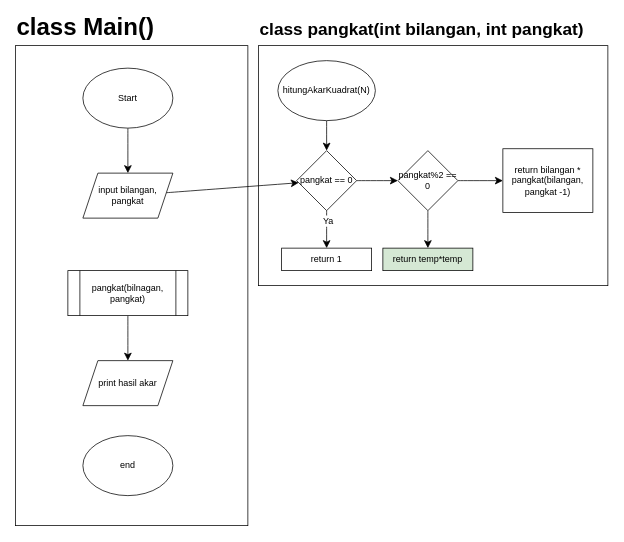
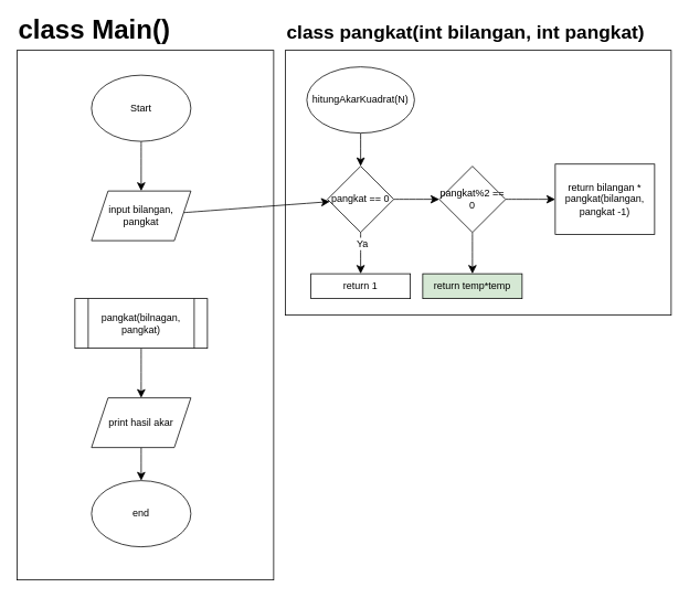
  <mxCell id="0" />
  <mxCell id="1" parent="0" />
  <mxCell id="2" value="" style="group" vertex="1" connectable="0" parent="1"><mxGeometry x="20" y="20" width="310" height="680" as="geometry" /></mxCell>
  <mxCell id="3" value="" style="rounded=0;whiteSpace=wrap;html=1;fillColor=none;container=0;" vertex="1" parent="2"><mxGeometry y="40" width="310" height="640" as="geometry" /></mxCell>
  <mxCell id="4" value="&lt;font style=&quot;font-size: 32px;&quot;&gt;&lt;b style=&quot;font-size: 32px;&quot;&gt;class Main()&lt;/b&gt;&lt;/font&gt;" style="text;html=1;align=left;verticalAlign=middle;whiteSpace=wrap;rounded=0;fontSize=32;container=0;" vertex="1" parent="2"><mxGeometry width="220" height="30" as="geometry" /></mxCell>
  <mxCell id="5" style="edgeStyle=none;curved=1;rounded=0;orthogonalLoop=1;jettySize=auto;html=1;entryX=0.5;entryY=0;entryDx=0;entryDy=0;fontSize=12;startSize=8;endSize=8;" edge="1" parent="2" source="6" target="8"><mxGeometry relative="1" as="geometry" /></mxCell>
  <mxCell id="6" value="Start" style="ellipse;whiteSpace=wrap;html=1;container=0;" vertex="1" parent="2"><mxGeometry x="90" y="70" width="120" height="80" as="geometry" /></mxCell>
  <mxCell id="7" style="edgeStyle=none;curved=1;rounded=0;orthogonalLoop=1;jettySize=auto;html=1;fontSize=12;startSize=8;endSize=8;" edge="1" parent="2" source="8" target="21"><mxGeometry relative="1" as="geometry" /></mxCell>
  <mxCell id="8" value="input bilangan, pangkat" style="shape=parallelogram;perimeter=parallelogramPerimeter;whiteSpace=wrap;html=1;fixedSize=1;container=0;" vertex="1" parent="2"><mxGeometry x="90" y="210" width="120" height="60" as="geometry" /></mxCell>
  <mxCell id="9" style="edgeStyle=none;curved=1;rounded=0;orthogonalLoop=1;jettySize=auto;html=1;entryX=0.5;entryY=0;entryDx=0;entryDy=0;fontSize=12;startSize=8;endSize=8;" edge="1" parent="2" source="10" target="12"><mxGeometry relative="1" as="geometry" /></mxCell>
  <mxCell id="10" value="pangkat(bilnagan, pangkat)" style="shape=process;whiteSpace=wrap;html=1;backgroundOutline=1;container=0;" vertex="1" parent="2"><mxGeometry x="70" y="340" width="160" height="60" as="geometry" /></mxCell>
+ <mxCell id="11" style="edgeStyle=none;curved=1;rounded=0;orthogonalLoop=1;jettySize=auto;html=1;fontSize=12;startSize=8;endSize=8;" edge="1" parent="2" source="12" target="13"><mxGeometry relative="1" as="geometry" /></mxCell>
  <mxCell id="12" value="print hasil akar" style="shape=parallelogram;perimeter=parallelogramPerimeter;whiteSpace=wrap;html=1;fixedSize=1;container=0;" vertex="1" parent="2"><mxGeometry x="90" y="460" width="120" height="60" as="geometry" /></mxCell>
  <mxCell id="13" value="end" style="ellipse;whiteSpace=wrap;html=1;container=0;" vertex="1" parent="2"><mxGeometry x="90" y="560" width="120" height="80" as="geometry" /></mxCell>
  <mxCell id="14" value="" style="edgeStyle=none;curved=1;rounded=0;orthogonalLoop=1;jettySize=auto;html=1;fontSize=12;startSize=8;endSize=8;" edge="1" parent="1" source="15" target="21"><mxGeometry relative="1" as="geometry" /></mxCell>
  <mxCell id="15" value="hitungAkarKuadrat(N)" style="ellipse;whiteSpace=wrap;html=1;" vertex="1" parent="1"><mxGeometry x="370" y="80" width="130" height="80" as="geometry" /></mxCell>
  <mxCell id="16" value="" style="rounded=0;whiteSpace=wrap;html=1;fillColor=none;" vertex="1" parent="1"><mxGeometry x="344" y="60" width="466" height="320" as="geometry" /></mxCell>
  <mxCell id="17" value="&lt;font size=&quot;1&quot; style=&quot;&quot;&gt;&lt;b style=&quot;font-size: 23px;&quot;&gt;class pangkat(int bilangan, int pangkat)&lt;/b&gt;&lt;/font&gt;" style="text;html=1;align=left;verticalAlign=middle;whiteSpace=wrap;rounded=0;fontSize=32;container=0;" vertex="1" parent="1"><mxGeometry x="344" y="20" width="446" height="30" as="geometry" /></mxCell>
  <mxCell id="18" value="" style="edgeStyle=none;curved=1;rounded=0;orthogonalLoop=1;jettySize=auto;html=1;fontSize=12;startSize=8;endSize=8;" edge="1" parent="1" source="21" target="22"><mxGeometry relative="1" as="geometry" /></mxCell>
  <mxCell id="19" value="Ya" style="edgeLabel;html=1;align=center;verticalAlign=middle;resizable=0;points=[];fontSize=12;" vertex="1" connectable="0" parent="18"><mxGeometry x="-0.467" y="1" relative="1" as="geometry"><mxPoint as="offset" /></mxGeometry></mxCell>
  <mxCell id="20" value="" style="edgeStyle=none;curved=1;rounded=0;orthogonalLoop=1;jettySize=auto;html=1;fontSize=12;startSize=8;endSize=8;" edge="1" parent="1" source="21" target="25"><mxGeometry relative="1" as="geometry" /></mxCell>
  <mxCell id="21" value="pangkat == 0" style="rhombus;whiteSpace=wrap;html=1;" vertex="1" parent="1"><mxGeometry x="395" y="200" width="80" height="80" as="geometry" /></mxCell>
  <mxCell id="22" value="return 1" style="whiteSpace=wrap;html=1;" vertex="1" parent="1"><mxGeometry x="375" y="330" width="120" height="30" as="geometry" /></mxCell>
  <mxCell id="23" value="" style="edgeStyle=none;curved=1;rounded=0;orthogonalLoop=1;jettySize=auto;html=1;fontSize=12;startSize=8;endSize=8;" edge="1" parent="1" source="25" target="26"><mxGeometry relative="1" as="geometry" /></mxCell>
  <mxCell id="24" style="edgeStyle=none;curved=1;rounded=0;orthogonalLoop=1;jettySize=auto;html=1;entryX=0;entryY=0.5;entryDx=0;entryDy=0;fontSize=12;startSize=8;endSize=8;" edge="1" parent="1" source="25" target="27"><mxGeometry relative="1" as="geometry" /></mxCell>
  <mxCell id="25" value="pangkat%2 == 0" style="rhombus;whiteSpace=wrap;html=1;" vertex="1" parent="1"><mxGeometry x="530" y="200" width="80" height="80" as="geometry" /></mxCell>
  <mxCell id="26" value="return temp*temp" style="whiteSpace=wrap;html=1;fillColor=#d5e8d4;" vertex="1" parent="1"><mxGeometry x="510" y="330" width="120" height="30" as="geometry" /></mxCell>
  <mxCell id="27" value="return bilangan * pangkat(bilangan, pangkat -1)" style="whiteSpace=wrap;html=1;" vertex="1" parent="1"><mxGeometry x="670" y="197.5" width="120" height="85" as="geometry" /></mxCell>
